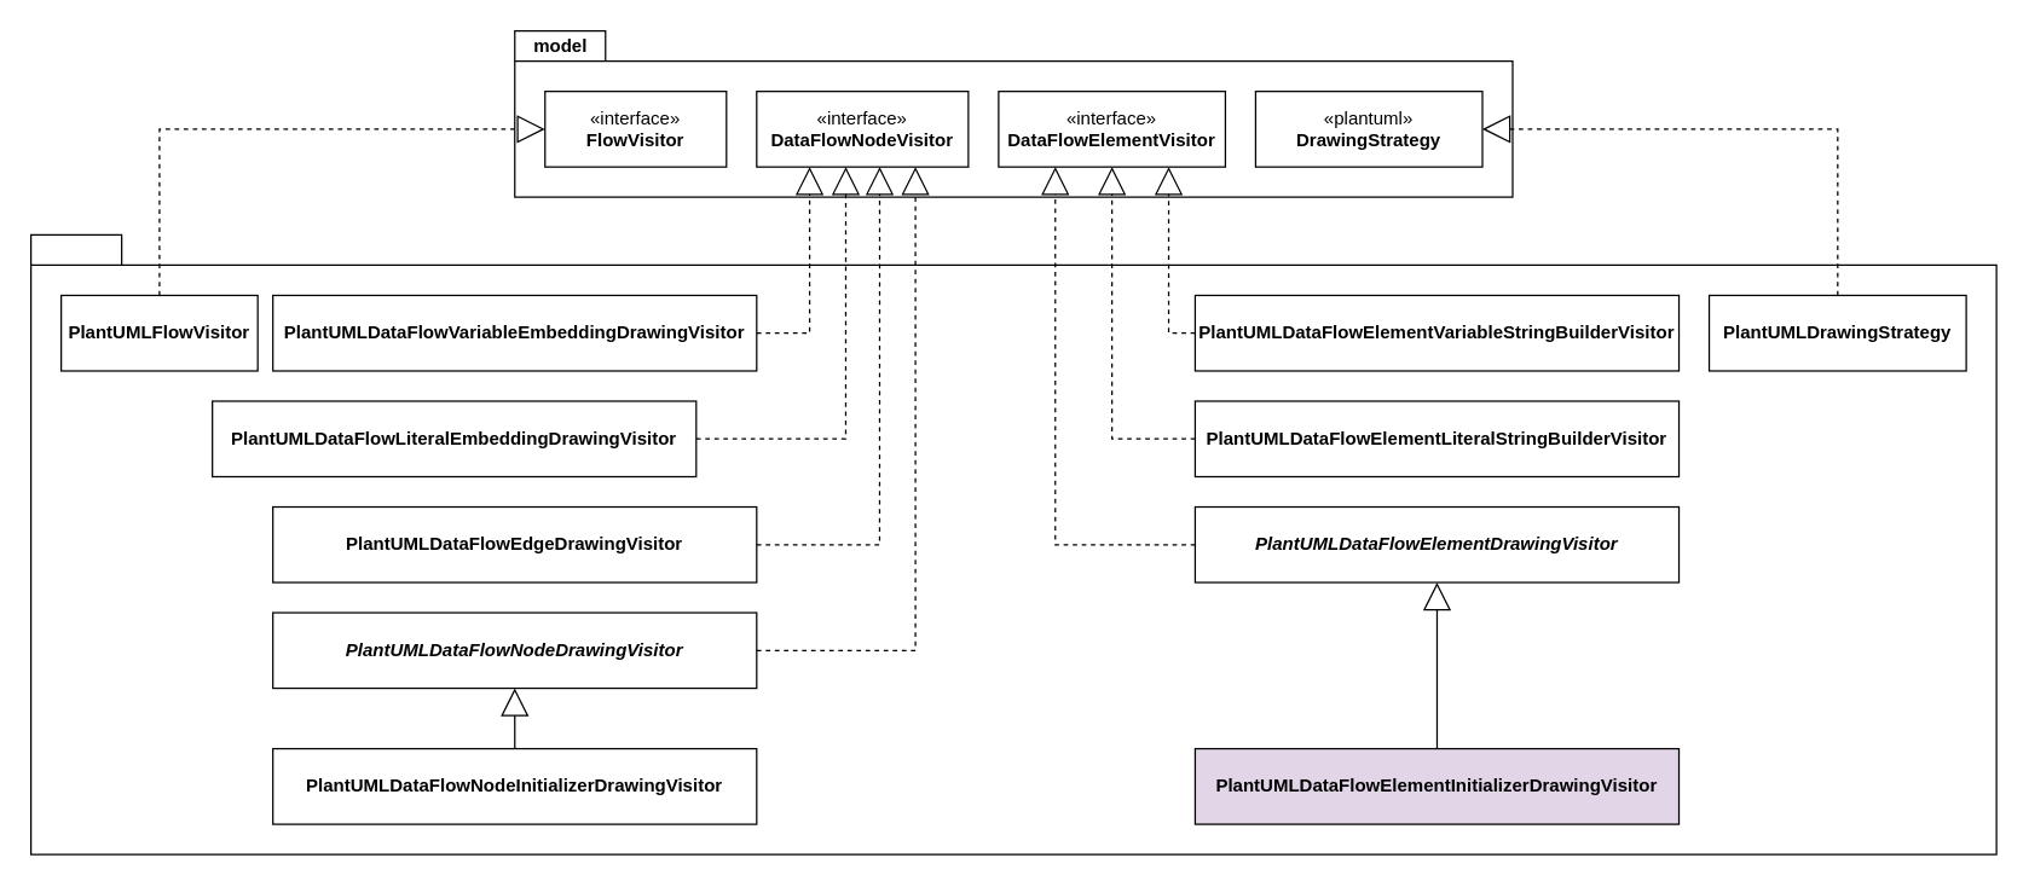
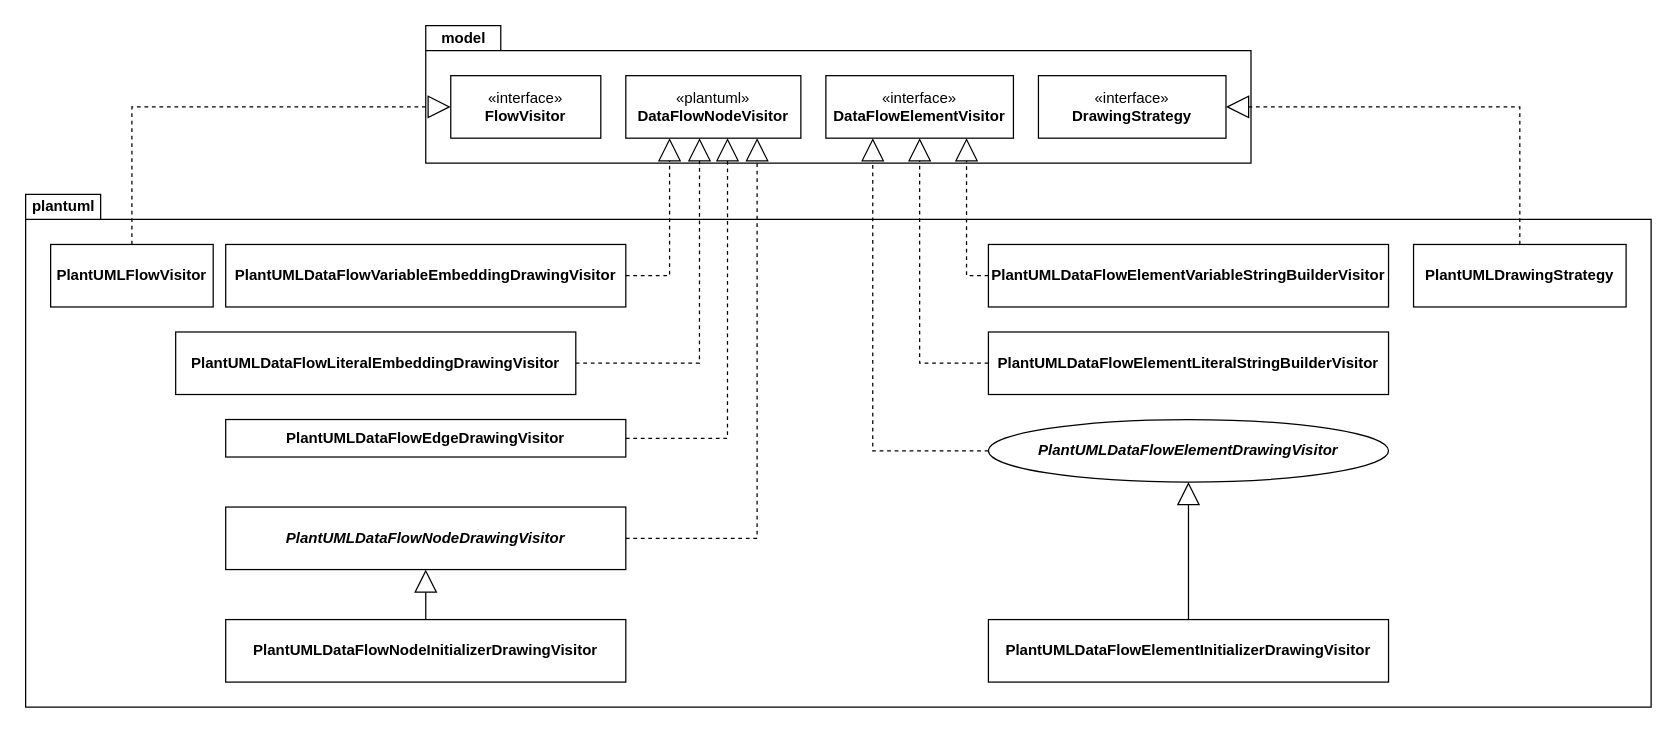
  <mxCell id="0" />
  <mxCell id="1" parent="0" />
  <mxCell id="2" value="" style="shape=folder;fontStyle=1;spacingTop=10;tabWidth=60;tabHeight=20;tabPosition=left;html=1;whiteSpace=wrap;" vertex="1" parent="1"><mxGeometry x="20" y="155" width="1300" height="410" as="geometry" /></mxCell>
  <mxCell id="3" value="" style="shape=folder;fontStyle=1;spacingTop=10;tabWidth=60;tabHeight=20;tabPosition=left;html=1;whiteSpace=wrap;" vertex="1" parent="1"><mxGeometry x="340" y="20" width="660" height="110" as="geometry" /></mxCell>
  <mxCell id="4" value="model" style="text;align=center;fontStyle=1;verticalAlign=middle;spacingLeft=3;spacingRight=3;strokeColor=none;rotatable=0;points=[[0,0.5],[1,0.5]];portConstraint=eastwest;html=1;" vertex="1" parent="1"><mxGeometry x="340" y="20" width="60" height="20" as="geometry" /></mxCell>
  <mxCell id="5" value="&lt;div&gt;«interface»&lt;/div&gt;&lt;div&gt;&lt;b&gt;FlowVisitor&lt;/b&gt;&lt;/div&gt;" style="html=1;whiteSpace=wrap;" vertex="1" parent="1"><mxGeometry x="360" y="60" width="120" height="50" as="geometry" /></mxCell>
- <mxCell id="6" value="&lt;div&gt;«interface»&lt;/div&gt;&lt;div&gt;&lt;b&gt;DataFlowNodeVisitor&lt;/b&gt;&lt;/div&gt;" style="html=1;whiteSpace=wrap;" vertex="1" parent="1"><mxGeometry x="500" y="60" width="140" height="50" as="geometry" /></mxCell>
+ <mxCell id="6" value="&lt;div&gt;«plantuml»&lt;/div&gt;&lt;div&gt;&lt;b&gt;DataFlowNodeVisitor&lt;/b&gt;&lt;/div&gt;" style="html=1;whiteSpace=wrap;" vertex="1" parent="1"><mxGeometry x="500" y="60" width="140" height="50" as="geometry" /></mxCell>
  <mxCell id="7" value="&lt;div&gt;«interface»&lt;/div&gt;&lt;div&gt;&lt;b&gt;DataFlowElementVisitor&lt;/b&gt;&lt;/div&gt;" style="html=1;whiteSpace=wrap;" vertex="1" parent="1"><mxGeometry x="660" y="60" width="150" height="50" as="geometry" /></mxCell>
- <mxCell id="8" value="&lt;div&gt;«plantuml»&lt;/div&gt;&lt;div&gt;&lt;b&gt;DrawingStrategy&lt;/b&gt;&lt;/div&gt;" style="html=1;whiteSpace=wrap;" vertex="1" parent="1"><mxGeometry x="830" y="60" width="150" height="50" as="geometry" /></mxCell>
+ <mxCell id="8" value="&lt;div&gt;«interface»&lt;/div&gt;&lt;div&gt;&lt;b&gt;DrawingStrategy&lt;/b&gt;&lt;/div&gt;" style="html=1;whiteSpace=wrap;" vertex="1" parent="1"><mxGeometry x="830" y="60" width="150" height="50" as="geometry" /></mxCell>
  <mxCell id="9" value="&lt;b&gt;PlantUMLFlowVisitor&lt;/b&gt;" style="html=1;whiteSpace=wrap;" vertex="1" parent="1"><mxGeometry x="40" y="195" width="130" height="50" as="geometry" /></mxCell>
+ <mxCell id="10" value="plantuml" style="text;align=center;fontStyle=1;verticalAlign=middle;spacingLeft=3;spacingRight=3;strokeColor=none;rotatable=0;points=[[0,0.5],[1,0.5]];portConstraint=eastwest;html=1;" vertex="1" parent="1"><mxGeometry x="20" y="155" width="60" height="20" as="geometry" /></mxCell>
  <mxCell id="11" value="&lt;b&gt;PlantUMLDataFlowVariableEmbeddingDrawingVisitor&lt;/b&gt;" style="html=1;whiteSpace=wrap;" vertex="1" parent="1"><mxGeometry x="180" y="195" width="320" height="50" as="geometry" /></mxCell>
  <mxCell id="12" value="&lt;b&gt;PlantUMLDataFlowLiteralEmbeddingDrawingVisitor&lt;/b&gt;" style="html=1;whiteSpace=wrap;" vertex="1" parent="1"><mxGeometry x="140" y="265" width="320" height="50" as="geometry" /></mxCell>
  <mxCell id="13" value="&lt;i&gt;&lt;b&gt;PlantUMLDataFlowNodeDrawingVisitor&lt;/b&gt;&lt;/i&gt;" style="html=1;whiteSpace=wrap;" vertex="1" parent="1"><mxGeometry x="180" y="405" width="320" height="50" as="geometry" /></mxCell>
- <mxCell id="14" value="&lt;b&gt;PlantUMLDataFlowEdgeDrawingVisitor&lt;/b&gt;" style="html=1;whiteSpace=wrap;" vertex="1" parent="1"><mxGeometry x="180" y="335" width="320" height="50" as="geometry" /></mxCell>
+ <mxCell id="14" value="&lt;b&gt;PlantUMLDataFlowEdgeDrawingVisitor&lt;/b&gt;" style="html=1;whiteSpace=wrap;" vertex="1" parent="1"><mxGeometry x="180" y="335" width="320" height="30" as="geometry" /></mxCell>
  <mxCell id="15" value="" style="endArrow=block;endSize=16;endFill=0;html=1;rounded=0;exitX=1;exitY=0.5;exitDx=0;exitDy=0;entryX=0.25;entryY=1;entryDx=0;entryDy=0;dashed=1;edgeStyle=orthogonalEdgeStyle;" edge="1" parent="1" source="11" target="6"><mxGeometry width="160" relative="1" as="geometry"><mxPoint x="426" y="270" as="sourcePoint" /><mxPoint x="586" y="270" as="targetPoint" /></mxGeometry></mxCell>
  <mxCell id="16" value="" style="endArrow=block;endSize=16;endFill=0;html=1;rounded=0;exitX=1;exitY=0.5;exitDx=0;exitDy=0;entryX=0.75;entryY=1;entryDx=0;entryDy=0;dashed=1;edgeStyle=orthogonalEdgeStyle;" edge="1" parent="1" source="13" target="6"><mxGeometry width="160" relative="1" as="geometry"><mxPoint x="426" y="240" as="sourcePoint" /><mxPoint x="531" y="120" as="targetPoint" /></mxGeometry></mxCell>
  <mxCell id="17" value="" style="endArrow=block;endSize=16;endFill=0;html=1;rounded=0;entryX=0.581;entryY=1;entryDx=0;entryDy=0;entryPerimeter=0;dashed=1;exitX=1;exitY=0.5;exitDx=0;exitDy=0;edgeStyle=orthogonalEdgeStyle;" edge="1" parent="1" source="14" target="6"><mxGeometry width="160" relative="1" as="geometry"><mxPoint x="446" y="260" as="sourcePoint" /><mxPoint x="551" y="140" as="targetPoint" /></mxGeometry></mxCell>
  <mxCell id="18" value="" style="endArrow=block;endSize=16;endFill=0;html=1;rounded=0;entryX=0.421;entryY=1;entryDx=0;entryDy=0;dashed=1;exitX=1;exitY=0.5;exitDx=0;exitDy=0;entryPerimeter=0;edgeStyle=orthogonalEdgeStyle;" edge="1" parent="1" source="12" target="6"><mxGeometry width="160" relative="1" as="geometry"><mxPoint x="456" y="270" as="sourcePoint" /><mxPoint x="561" y="150" as="targetPoint" /></mxGeometry></mxCell>
  <mxCell id="19" value="&lt;b&gt;PlantUMLDataFlowNodeInitializerDrawingVisitor&lt;/b&gt;" style="html=1;whiteSpace=wrap;" vertex="1" parent="1"><mxGeometry x="180" y="495" width="320" height="50" as="geometry" /></mxCell>
  <mxCell id="20" value="" style="endArrow=block;endSize=16;endFill=0;html=1;rounded=0;entryX=0.5;entryY=1;entryDx=0;entryDy=0;exitX=0.5;exitY=0;exitDx=0;exitDy=0;" edge="1" parent="1" source="19" target="13"><mxGeometry width="160" relative="1" as="geometry"><mxPoint x="380" y="495" as="sourcePoint" /><mxPoint x="570" y="255" as="targetPoint" /></mxGeometry></mxCell>
  <mxCell id="21" value="" style="endArrow=block;endSize=16;endFill=0;html=1;rounded=0;exitX=0.5;exitY=0;exitDx=0;exitDy=0;entryX=0;entryY=0.5;entryDx=0;entryDy=0;dashed=1;edgeStyle=orthogonalEdgeStyle;" edge="1" parent="1" source="9" target="5"><mxGeometry width="160" relative="1" as="geometry"><mxPoint x="426" y="240" as="sourcePoint" /><mxPoint x="531" y="120" as="targetPoint" /></mxGeometry></mxCell>
  <mxCell id="22" value="&lt;div&gt;&lt;b&gt;PlantUMLDataFlowElementLiteralStringBuilderVisitor&lt;/b&gt;&lt;/div&gt;" style="html=1;whiteSpace=wrap;" vertex="1" parent="1"><mxGeometry x="790" y="265" width="320" height="50" as="geometry" /></mxCell>
  <mxCell id="23" value="&lt;div&gt;&lt;b&gt;PlantUMLDataFlowElementVariableStringBuilderVisitor&lt;/b&gt;&lt;/div&gt;" style="html=1;whiteSpace=wrap;" vertex="1" parent="1"><mxGeometry x="790" y="195" width="320" height="50" as="geometry" /></mxCell>
- <mxCell id="24" value="&lt;div&gt;&lt;i&gt;&lt;b&gt;PlantUMLDataFlowElementDrawingVisitor&lt;/b&gt;&lt;/i&gt;&lt;/div&gt;" style="html=1;whiteSpace=wrap;" vertex="1" parent="1"><mxGeometry x="790" y="335" width="320" height="50" as="geometry" /></mxCell>
- <mxCell id="25" value="&lt;b&gt;PlantUMLDataFlowElementInitializerDrawingVisitor&lt;/b&gt;" style="html=1;whiteSpace=wrap;fillColor=#e1d5e7;" vertex="1" parent="1"><mxGeometry x="790" y="495" width="320" height="50" as="geometry" /></mxCell>
+ <mxCell id="24" value="&lt;div&gt;&lt;i&gt;&lt;b&gt;PlantUMLDataFlowElementDrawingVisitor&lt;/b&gt;&lt;/i&gt;&lt;/div&gt;" style="ellipse;html=1;whiteSpace=wrap;" vertex="1" parent="1"><mxGeometry x="790" y="335" width="320" height="50" as="geometry" /></mxCell>
+ <mxCell id="25" value="&lt;b&gt;PlantUMLDataFlowElementInitializerDrawingVisitor&lt;/b&gt;" style="html=1;whiteSpace=wrap;" vertex="1" parent="1"><mxGeometry x="790" y="495" width="320" height="50" as="geometry" /></mxCell>
  <mxCell id="26" value="" style="endArrow=block;endSize=16;endFill=0;html=1;rounded=0;entryX=0.5;entryY=1;entryDx=0;entryDy=0;exitX=0.5;exitY=0;exitDx=0;exitDy=0;" edge="1" parent="1" source="25" target="24"><mxGeometry width="160" relative="1" as="geometry"><mxPoint x="350" y="505" as="sourcePoint" /><mxPoint x="350" y="465" as="targetPoint" /></mxGeometry></mxCell>
  <mxCell id="27" value="" style="endArrow=block;endSize=16;endFill=0;html=1;rounded=0;exitX=0;exitY=0.5;exitDx=0;exitDy=0;entryX=0.75;entryY=1;entryDx=0;entryDy=0;dashed=1;edgeStyle=orthogonalEdgeStyle;" edge="1" parent="1" source="23" target="7"><mxGeometry width="160" relative="1" as="geometry"><mxPoint x="506" y="265" as="sourcePoint" /><mxPoint x="531" y="120" as="targetPoint" /></mxGeometry></mxCell>
  <mxCell id="28" value="" style="endArrow=block;endSize=16;endFill=0;html=1;rounded=0;exitX=0;exitY=0.5;exitDx=0;exitDy=0;entryX=0.25;entryY=1;entryDx=0;entryDy=0;dashed=1;edgeStyle=orthogonalEdgeStyle;" edge="1" parent="1" source="24" target="7"><mxGeometry width="160" relative="1" as="geometry"><mxPoint x="516" y="275" as="sourcePoint" /><mxPoint x="541" y="130" as="targetPoint" /></mxGeometry></mxCell>
  <mxCell id="29" value="" style="endArrow=block;endSize=16;endFill=0;html=1;rounded=0;exitX=0;exitY=0.5;exitDx=0;exitDy=0;entryX=0.5;entryY=1;entryDx=0;entryDy=0;dashed=1;edgeStyle=orthogonalEdgeStyle;" edge="1" parent="1" source="22" target="7"><mxGeometry width="160" relative="1" as="geometry"><mxPoint x="526" y="285" as="sourcePoint" /><mxPoint x="551" y="140" as="targetPoint" /></mxGeometry></mxCell>
  <mxCell id="30" value="&lt;b&gt;PlantUMLDrawingStrategy&lt;/b&gt;" style="html=1;whiteSpace=wrap;" vertex="1" parent="1"><mxGeometry x="1130" y="195" width="170" height="50" as="geometry" /></mxCell>
  <mxCell id="31" value="" style="endArrow=block;endSize=16;endFill=0;html=1;rounded=0;exitX=0.5;exitY=0;exitDx=0;exitDy=0;entryX=1;entryY=0.5;entryDx=0;entryDy=0;dashed=1;edgeStyle=orthogonalEdgeStyle;" edge="1" parent="1" source="30" target="8"><mxGeometry width="160" relative="1" as="geometry"><mxPoint x="111" y="240" as="sourcePoint" /><mxPoint x="356" y="95" as="targetPoint" /></mxGeometry></mxCell>
